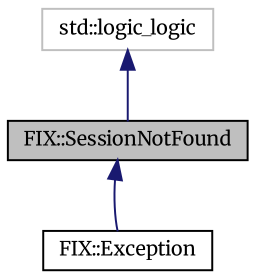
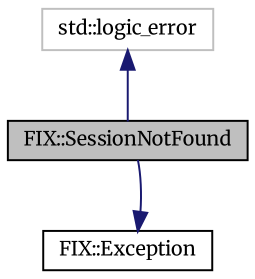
  digraph {
    fontname=Merriweather
    node [color=black fillcolor=white fontname=Merriweather fontsize=10 shape=record style=filled]
    edge [color=midnightblue dir=back fontname=Merriweather fontsize=10 labelfontname=Helvetica labelfontsize=10 style=solid]
    n1 [fillcolor=grey75 fontcolor=black height=0.2 label="FIX::SessionNotFound" width=0.4]
    n2 [height=0.2 label="FIX::Exception" width=0.4]
-   n3 [color=grey75 height=0.2 label="std::logic_logic" width=0.4]
-   n1 -> n2
+   n3 [color=grey75 height=0.2 label="std::logic_error" width=0.4]
+   n2 -> n1
    n3 -> n1
  }
